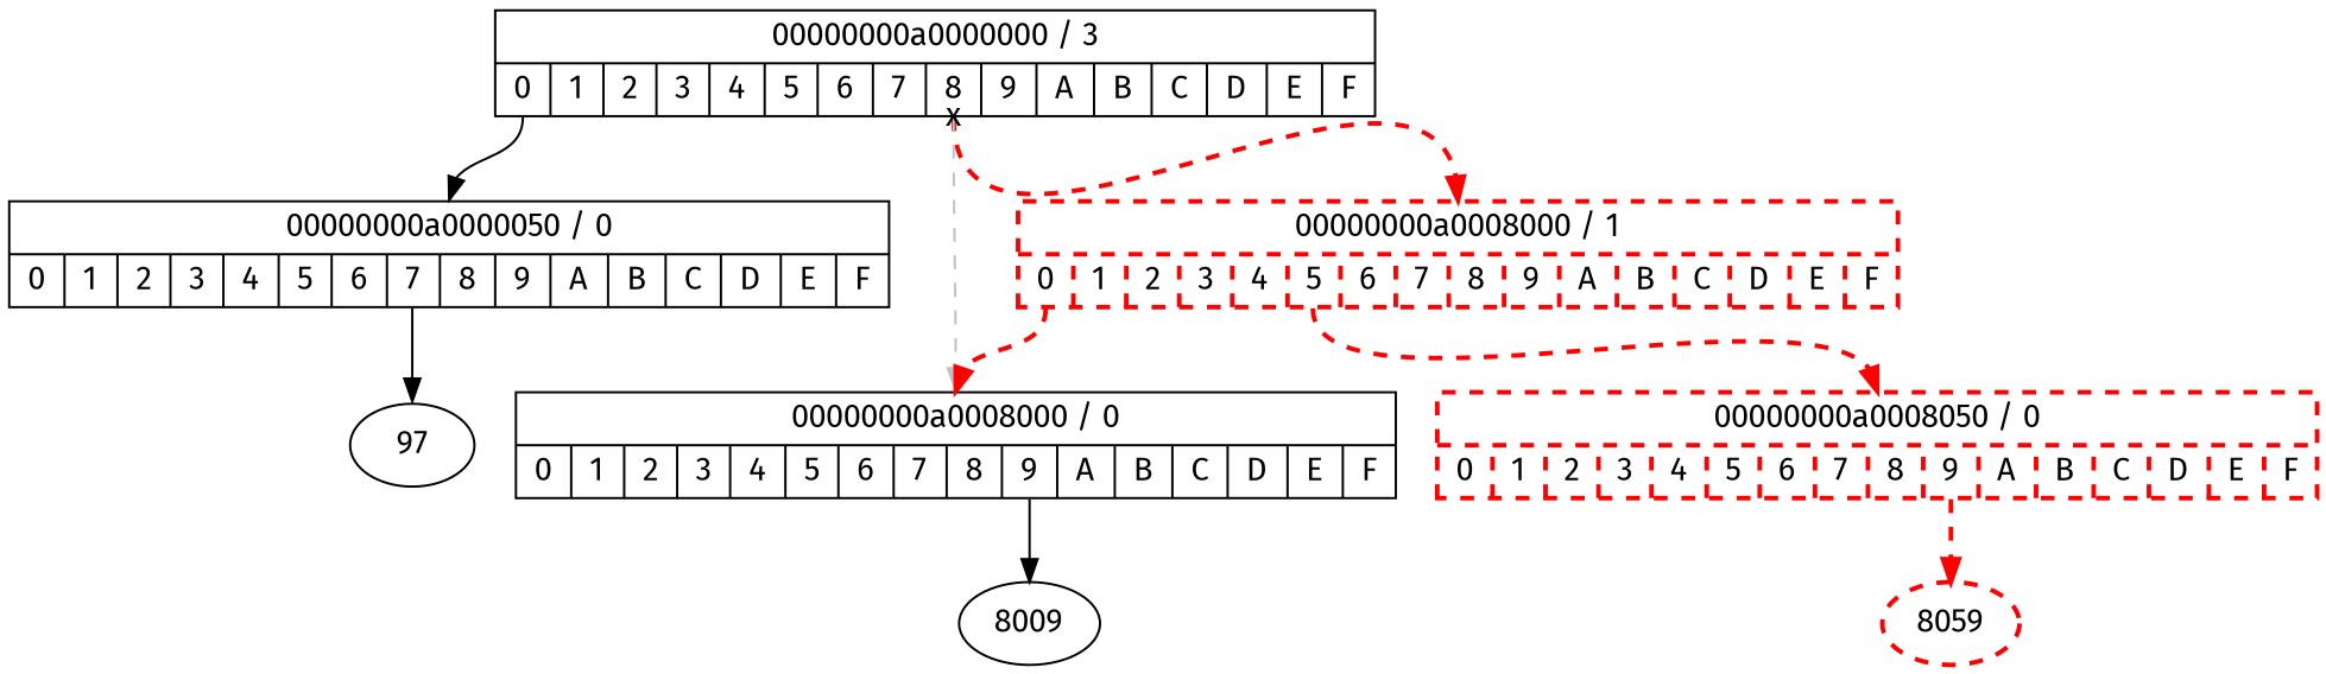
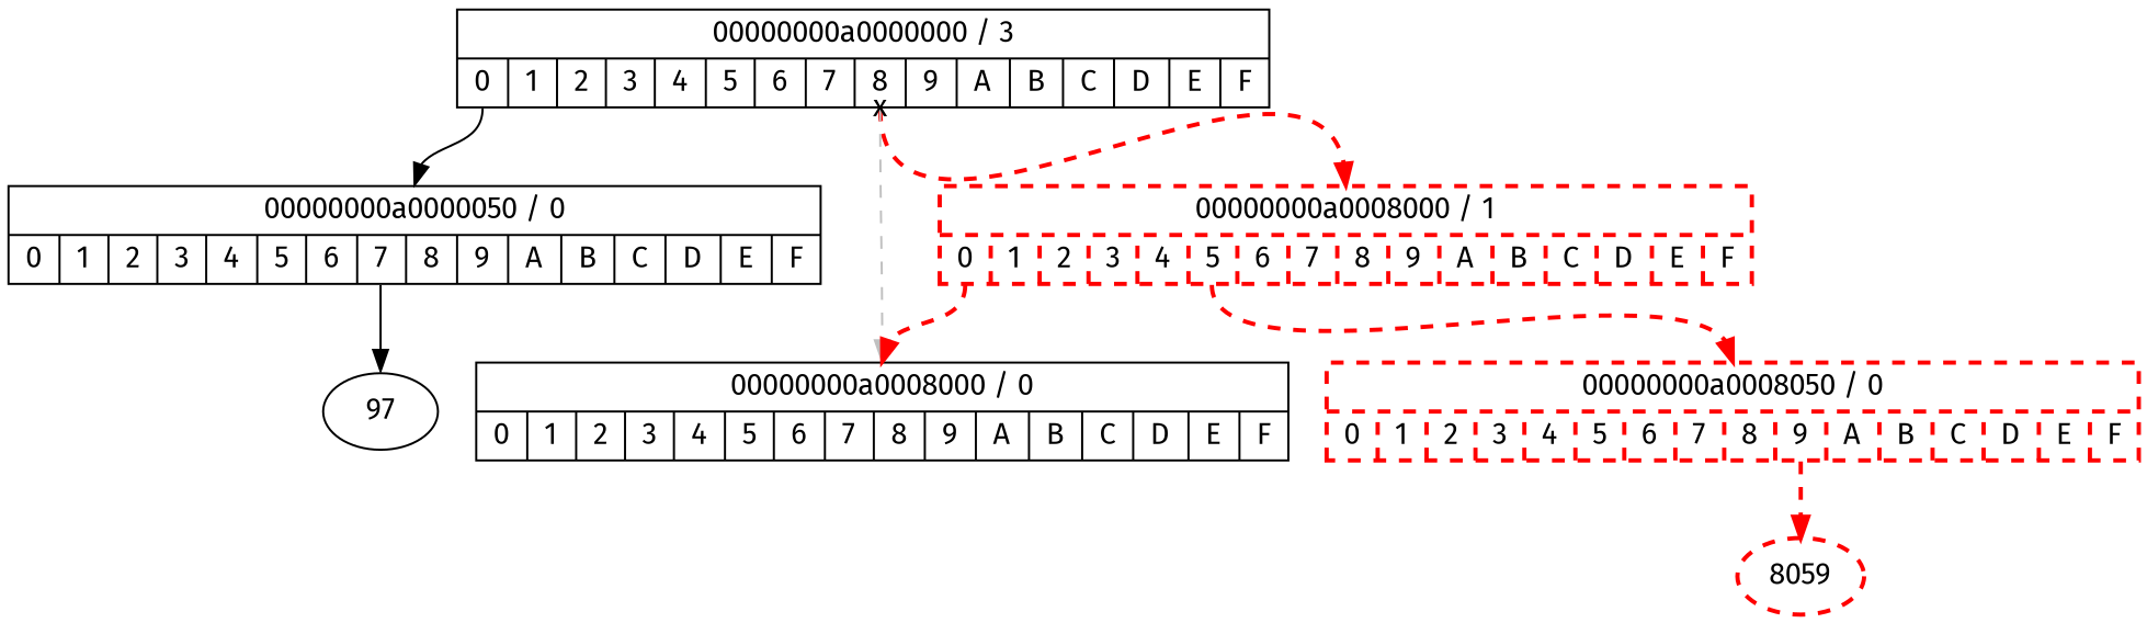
  digraph {
    fontname="Fira Sans"
    node [fontname="Fira Sans" shape=record]
    edge [fontname="Fira Sans" headport=n tailport="0:s" color=red style=dashed]
    n1 [label="{00000000a0000000 / 3|{<0>0|<1>1|<2>2|<3>3|<4>4|<5>5|<6>6|<7>7|<8>8|<9>9|<A>A|<B>B|<C>C|<D>D|<E>E|<F>F}}"]
    n2 [label="{00000000a0000050 / 0|{<0>0|<1>1|<2>2|<3>3|<4>4|<5>5|<6>6|<7>7|<8>8|<9>9|<A>A|<B>B|<C>C|<D>D|<E>E|<F>F}}"]
    n3 [color=red label="{00000000a0008000 / 1|{<0>0|<1>1|<2>2|<3>3|<4>4|<5>5|<6>6|<7>7|<8>8|<9>9|<A>A|<B>B|<C>C|<D>D|<E>E|<F>F}}" penwidth=2 style=dashed]
    n4 [label="{00000000a0008000 / 0|{<0>0|<1>1|<2>2|<3>3|<4>4|<5>5|<6>6|<7>7|<8>8|<9>9|<A>A|<B>B|<C>C|<D>D|<E>E|<F>F}}"]
    n5 [label=97 shape=""]
    n6 [color=red label="{00000000a0008050 / 0|{<0>0|<1>1|<2>2|<3>3|<4>4|<5>5|<6>6|<7>7|<8>8|<9>9|<A>A|<B>B|<C>C|<D>D|<E>E|<F>F}}" penwidth=2 style=dashed]
-   8009 [shape=""]
    8059 [color=red penwidth=2 style=dashed shape=""]
    n1 -> n2 [color="" style=""]
    n1 -> n3 [penwidth=2 tailport="8:s"]
    n1 -> n4 [color=gray labelangle=0 labeldistance=0 taillabel=x tailport="8:s"]
    n2 -> n5 [tailport="7:s" color="" style=""]
    n3 -> n4 [penwidth=2]
    n3 -> n6 [penwidth=2 tailport="5:s"]
-   n4 -> 8009 [tailport="9:s" color="" style=""]
    n6 -> 8059 [penwidth=2 tailport="9:s"]
  }
